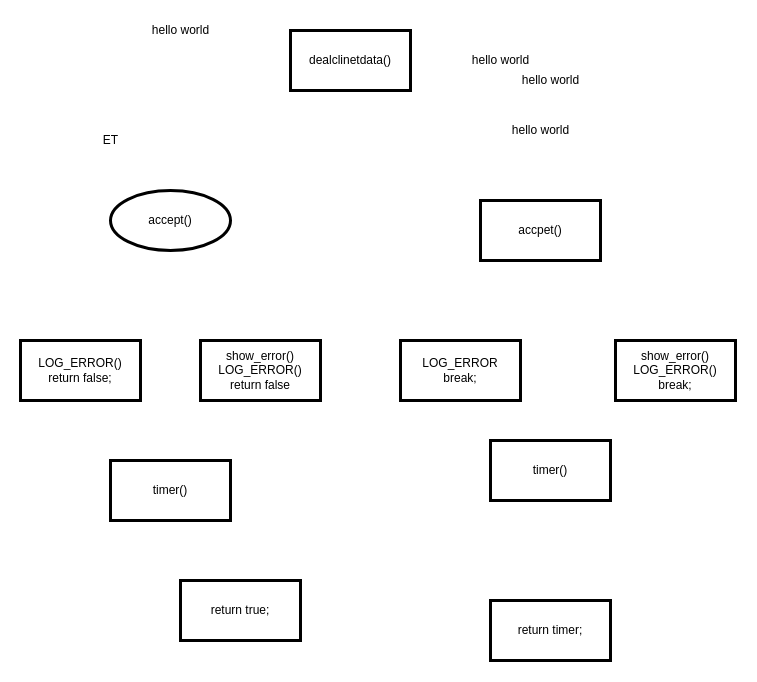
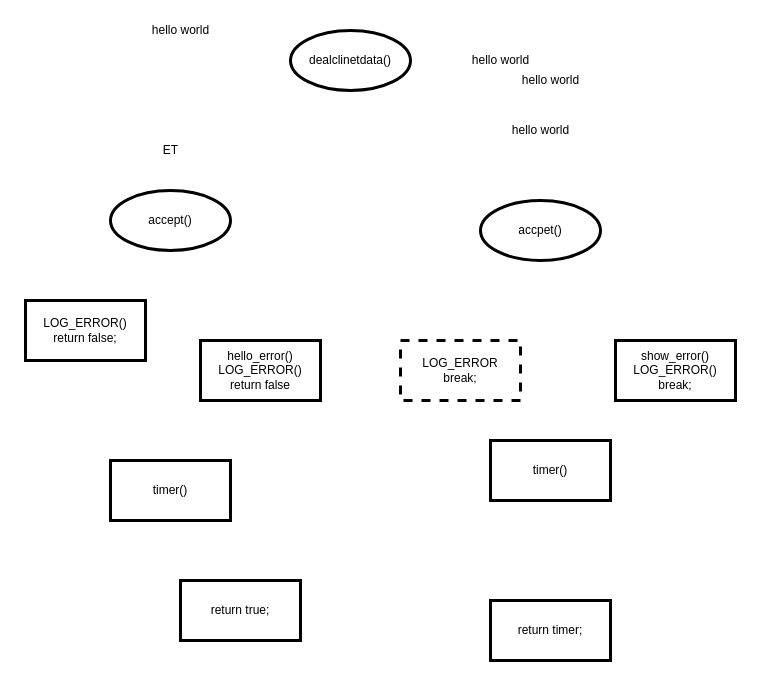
  <mxCell id="0" />
  <mxCell id="1" parent="0" />
- <mxCell id="2" value="dealclinetdata()" style="whiteSpace=wrap;html=1;strokeColor=#000000;strokeWidth=3;" parent="1" vertex="1"><mxGeometry x="290" y="30" width="120" height="60" as="geometry" /></mxCell>
+ <mxCell id="2" value="dealclinetdata()" style="ellipse;whiteSpace=wrap;html=1;strokeColor=#000000;strokeWidth=3;" parent="1" vertex="1"><mxGeometry x="290" y="30" width="120" height="60" as="geometry" /></mxCell>
  <mxCell id="3" value="hello world" style="text;html=1;align=center;verticalAlign=middle;resizable=0;points=[];autosize=1;strokeColor=none;fillColor=none;fontColor=#000000;" vertex="1" parent="1"><mxGeometry x="500" y="120" width="80" height="20" as="geometry" /></mxCell>
- <mxCell id="4" value="accpet()&lt;br&gt;" style="whiteSpace=wrap;html=1;strokeColor=#000000;strokeWidth=3;" vertex="1" parent="1"><mxGeometry x="480" y="200" width="120" height="60" as="geometry" /></mxCell>
- <mxCell id="5" value="LOG_ERROR()&lt;br&gt;return false;" style="whiteSpace=wrap;html=1;strokeColor=#000000;strokeWidth=3;" vertex="1" parent="1"><mxGeometry x="20" y="340" width="120" height="60" as="geometry" /></mxCell>
- <mxCell id="6" value="ET" style="text;html=1;align=center;verticalAlign=middle;resizable=0;points=[];autosize=1;strokeColor=none;fillColor=none;fontColor=#000000;" vertex="1" parent="1"><mxGeometry x="95" y="130" width="30" height="20" as="geometry" /></mxCell>
+ <mxCell id="4" value="accpet()&lt;br&gt;" style="ellipse;whiteSpace=wrap;html=1;strokeColor=#000000;strokeWidth=3;" vertex="1" parent="1"><mxGeometry x="480" y="200" width="120" height="60" as="geometry" /></mxCell>
+ <mxCell id="5" value="LOG_ERROR()&lt;br&gt;return false;" style="whiteSpace=wrap;html=1;strokeColor=#000000;strokeWidth=3;" vertex="1" parent="1"><mxGeometry x="25" y="300" width="120" height="60" as="geometry" /></mxCell>
+ <mxCell id="6" value="ET" style="text;html=1;align=center;verticalAlign=middle;resizable=0;points=[];autosize=1;strokeColor=none;fillColor=none;fontColor=#000000;" vertex="1" parent="1"><mxGeometry x="155" y="140" width="30" height="20" as="geometry" /></mxCell>
  <mxCell id="7" value="hello world" style="text;html=1;align=center;verticalAlign=middle;resizable=0;points=[];autosize=1;strokeColor=none;fillColor=none;fontColor=#000000;" vertex="1" parent="1"><mxGeometry x="510" y="70" width="80" height="20" as="geometry" /></mxCell>
  <mxCell id="8" value="hello world" style="text;html=1;align=center;verticalAlign=middle;resizable=0;points=[];autosize=1;strokeColor=none;fillColor=none;fontColor=#000000;" vertex="1" parent="1"><mxGeometry x="460" y="50" width="80" height="20" as="geometry" /></mxCell>
  <mxCell id="9" value="hello world" style="text;html=1;align=center;verticalAlign=middle;resizable=0;points=[];autosize=1;strokeColor=none;fillColor=none;fontColor=#000000;" vertex="1" parent="1"><mxGeometry x="140" y="20" width="80" height="20" as="geometry" /></mxCell>
  <mxCell id="10" value="accept()" style="ellipse;whiteSpace=wrap;html=1;strokeColor=#000000;strokeWidth=3;" vertex="1" parent="1"><mxGeometry x="110" y="190" width="120" height="60" as="geometry" /></mxCell>
- <mxCell id="11" value="LOG_ERROR&lt;br&gt;break;" style="whiteSpace=wrap;html=1;strokeColor=#000000;strokeWidth=3;" vertex="1" parent="1"><mxGeometry x="400" y="340" width="120" height="60" as="geometry" /></mxCell>
- <mxCell id="12" value="show_error()&lt;br&gt;LOG_ERROR()&lt;br&gt;return false" style="whiteSpace=wrap;html=1;strokeColor=#000000;strokeWidth=3;" vertex="1" parent="1"><mxGeometry x="200" y="340" width="120" height="60" as="geometry" /></mxCell>
+ <mxCell id="11" value="LOG_ERROR&lt;br&gt;break;" style="whiteSpace=wrap;html=1;strokeColor=#000000;strokeWidth=3;dashed=1;" vertex="1" parent="1"><mxGeometry x="400" y="340" width="120" height="60" as="geometry" /></mxCell>
+ <mxCell id="12" value="hello_error()&lt;br&gt;LOG_ERROR()&lt;br&gt;return false" style="whiteSpace=wrap;html=1;strokeColor=#000000;strokeWidth=3;" vertex="1" parent="1"><mxGeometry x="200" y="340" width="120" height="60" as="geometry" /></mxCell>
  <mxCell id="13" value="timer()" style="whiteSpace=wrap;html=1;strokeColor=#000000;strokeWidth=3;" vertex="1" parent="1"><mxGeometry x="110" y="460" width="120" height="60" as="geometry" /></mxCell>
  <mxCell id="14" value="show_error()&lt;br&gt;LOG_ERROR()&lt;br&gt;break;" style="whiteSpace=wrap;html=1;strokeColor=#000000;strokeWidth=3;" vertex="1" parent="1"><mxGeometry x="615" y="340" width="120" height="60" as="geometry" /></mxCell>
  <mxCell id="15" value="timer()" style="whiteSpace=wrap;html=1;strokeColor=#000000;strokeWidth=3;" vertex="1" parent="1"><mxGeometry x="490" y="440" width="120" height="60" as="geometry" /></mxCell>
  <mxCell id="16" value="return timer;" style="whiteSpace=wrap;html=1;strokeColor=#000000;strokeWidth=3;" vertex="1" parent="1"><mxGeometry x="490" y="600" width="120" height="60" as="geometry" /></mxCell>
  <mxCell id="17" value="return true;" style="whiteSpace=wrap;html=1;strokeColor=#000000;strokeWidth=3;" vertex="1" parent="1"><mxGeometry x="180" y="580" width="120" height="60" as="geometry" /></mxCell>
